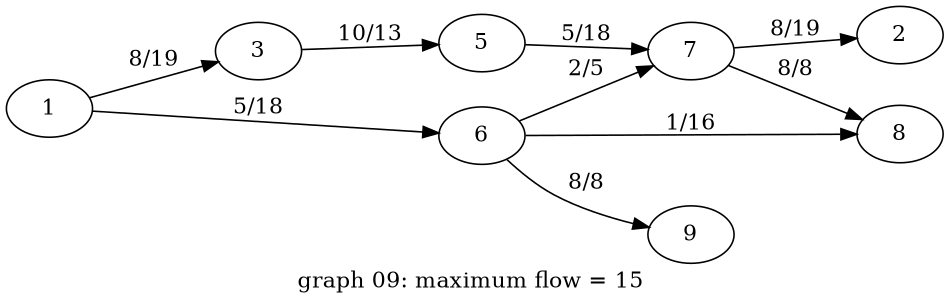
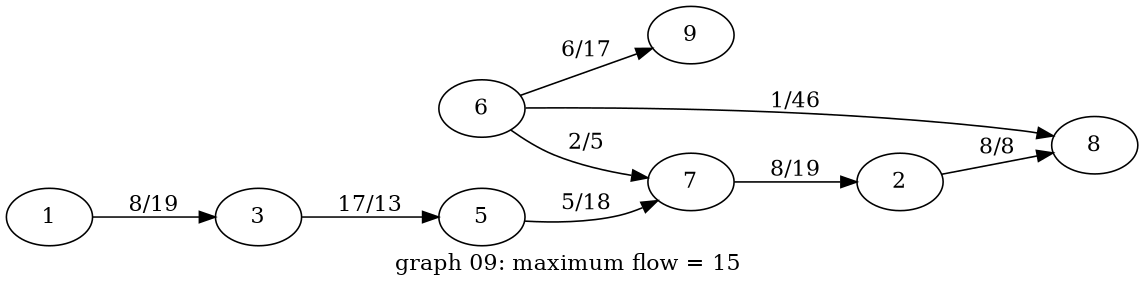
  digraph {
    label="graph 09: maximum flow = 15 "
    rankdir=LR
    2
    8
    3
    5
    7
    6
    9
    1
-   7 -> 8 [label=" 8/8 "]
-   3 -> 5 [label=" 10/13 "]
+   2 -> 8 [label=" 8/8 "]
+   3 -> 5 [label=" 17/13 "]
    5 -> 7 [label=" 5/18 "]
    7 -> 2 [label=" 8/19 "]
-   6 -> 8 [label=" 1/16 "]
+   6 -> 8 [label=" 1/46 "]
    6 -> 7 [label=" 2/5 "]
-   6 -> 9 [label=" 8/8 "]
+   6 -> 9 [label=" 6/17 "]
    1 -> 3 [label=" 8/19 "]
-   1 -> 6 [label=" 5/18 "]
  }
